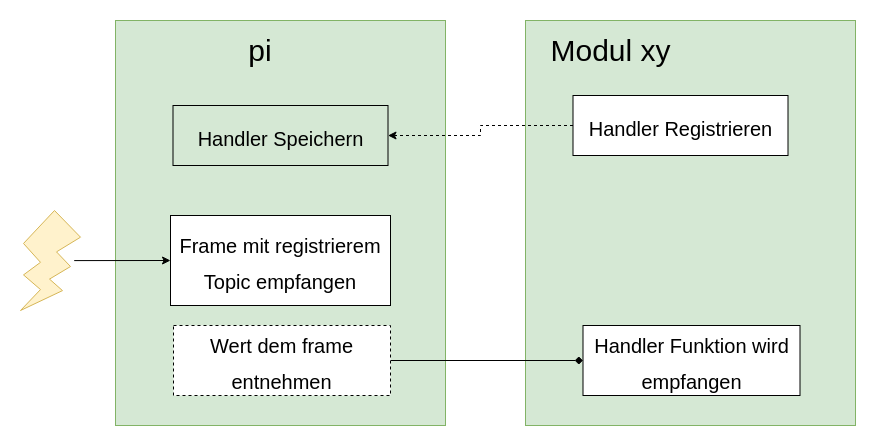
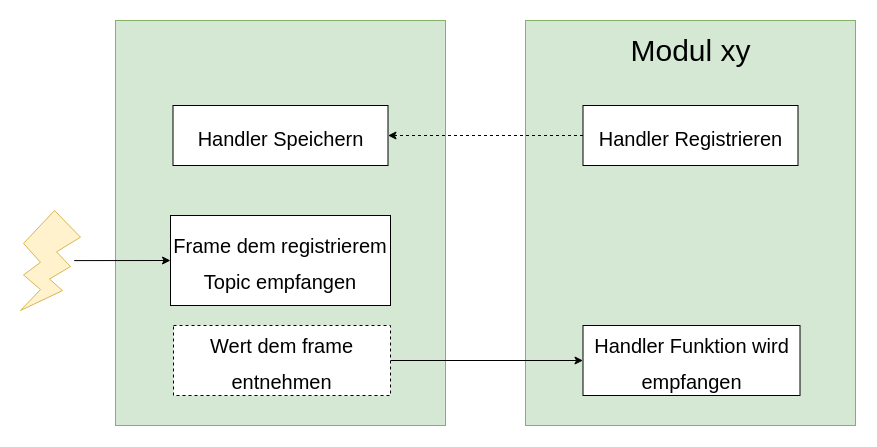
  <mxCell id="0" />
  <mxCell id="1" parent="0" />
  <mxCell id="2" value="" style="rounded=0;whiteSpace=wrap;html=1;fillColor=#d5e8d4;strokeColor=#82b366;" vertex="1" parent="1"><mxGeometry x="115" y="20" width="330" height="405" as="geometry" /></mxCell>
  <mxCell id="3" value="" style="rounded=0;whiteSpace=wrap;html=1;fillColor=#d5e8d4;strokeColor=#82b366;" vertex="1" parent="1"><mxGeometry x="525" y="20" width="330" height="405" as="geometry" /></mxCell>
- <mxCell id="4" value="pi" style="text;html=1;strokeColor=none;fillColor=none;align=center;verticalAlign=middle;whiteSpace=wrap;rounded=0;fontSize=30;" vertex="1" parent="1"><mxGeometry x="240" y="40" width="40" height="20" as="geometry" /></mxCell>
- <mxCell id="5" value="Modul xy" style="text;html=1;strokeColor=none;fillColor=none;align=center;verticalAlign=middle;whiteSpace=wrap;rounded=0;fontSize=30;" vertex="1" parent="1"><mxGeometry x="537.5" y="40" width="145" height="20" as="geometry" /></mxCell>
+ <mxCell id="5" value="Modul xy" style="text;html=1;strokeColor=none;fillColor=none;align=center;verticalAlign=middle;whiteSpace=wrap;rounded=0;fontSize=30;" vertex="1" parent="1"><mxGeometry x="617.5" y="40" width="145" height="20" as="geometry" /></mxCell>
  <mxCell id="6" value="" style="edgeStyle=orthogonalEdgeStyle;rounded=0;orthogonalLoop=1;jettySize=auto;html=1;fontSize=30;dashed=1;" edge="1" parent="1" source="7" target="8"><mxGeometry relative="1" as="geometry" /></mxCell>
- <mxCell id="7" value="&lt;font style=&quot;font-size: 20px&quot;&gt;Handler Registrieren&lt;/font&gt;" style="rounded=0;whiteSpace=wrap;html=1;fontSize=30;" vertex="1" parent="1"><mxGeometry x="572.5" y="95" width="215" height="60" as="geometry" /></mxCell>
- <mxCell id="8" value="&lt;font style=&quot;font-size: 20px&quot;&gt;Handler Speichern&lt;/font&gt;" style="rounded=0;whiteSpace=wrap;html=1;fontSize=30;fillColor=#d5e8d4;" vertex="1" parent="1"><mxGeometry x="172.5" y="105" width="215" height="60" as="geometry" /></mxCell>
+ <mxCell id="7" value="&lt;font style=&quot;font-size: 20px&quot;&gt;Handler Registrieren&lt;/font&gt;" style="rounded=0;whiteSpace=wrap;html=1;fontSize=30;" vertex="1" parent="1"><mxGeometry x="582.5" y="105" width="215" height="60" as="geometry" /></mxCell>
+ <mxCell id="8" value="&lt;font style=&quot;font-size: 20px&quot;&gt;Handler Speichern&lt;/font&gt;" style="rounded=0;whiteSpace=wrap;html=1;fontSize=30;" vertex="1" parent="1"><mxGeometry x="172.5" y="105" width="215" height="60" as="geometry" /></mxCell>
  <mxCell id="9" value="" style="verticalLabelPosition=bottom;verticalAlign=top;html=1;shape=mxgraph.basic.flash;fontSize=30;fillColor=#fff2cc;strokeColor=#d6b656;" vertex="1" parent="1"><mxGeometry x="20" y="210" width="60" height="100" as="geometry" /></mxCell>
- <mxCell id="10" value="&lt;font style=&quot;font-size: 20px&quot;&gt;Frame mit registrierem Topic empfangen&lt;/font&gt;" style="rounded=0;whiteSpace=wrap;html=1;fontSize=30;" vertex="1" parent="1"><mxGeometry x="170" y="215" width="220" height="90" as="geometry" /></mxCell>
+ <mxCell id="10" value="&lt;font style=&quot;font-size: 20px&quot;&gt;Frame dem registrierem Topic empfangen&lt;/font&gt;" style="rounded=0;whiteSpace=wrap;html=1;fontSize=30;" vertex="1" parent="1"><mxGeometry x="170" y="215" width="220" height="90" as="geometry" /></mxCell>
  <mxCell id="11" value="" style="endArrow=classic;html=1;fontSize=30;entryX=0;entryY=0.5;entryDx=0;entryDy=0;exitX=0.895;exitY=0.501;exitDx=0;exitDy=0;exitPerimeter=0;" edge="1" parent="1" source="9" target="10"><mxGeometry width="50" height="50" relative="1" as="geometry"><mxPoint x="20" y="565" as="sourcePoint" /><mxPoint x="70" y="515" as="targetPoint" /></mxGeometry></mxCell>
- <mxCell id="12" value="" style="edgeStyle=orthogonalEdgeStyle;rounded=0;orthogonalLoop=1;jettySize=auto;html=1;fontSize=30;endArrow=diamond;" edge="1" parent="1" source="13" target="14"><mxGeometry relative="1" as="geometry" /></mxCell>
+ <mxCell id="12" value="" style="edgeStyle=orthogonalEdgeStyle;rounded=0;orthogonalLoop=1;jettySize=auto;html=1;fontSize=30;" edge="1" parent="1" source="13" target="14"><mxGeometry relative="1" as="geometry" /></mxCell>
  <mxCell id="13" value="&lt;font style=&quot;font-size: 20px&quot;&gt;Wert dem frame entnehmen&lt;/font&gt;" style="rounded=0;whiteSpace=wrap;html=1;fontSize=30;dashed=1;" vertex="1" parent="1"><mxGeometry x="173" y="325" width="217" height="70" as="geometry" /></mxCell>
  <mxCell id="14" value="&lt;font style=&quot;font-size: 20px&quot;&gt;Handler Funktion wird empfangen&lt;/font&gt;" style="rounded=0;whiteSpace=wrap;html=1;fontSize=30;" vertex="1" parent="1"><mxGeometry x="582.5" y="325" width="217" height="70" as="geometry" /></mxCell>
